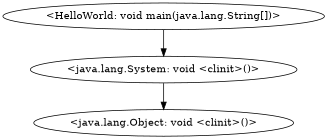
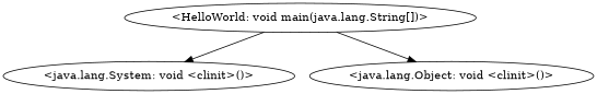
  digraph {
    "<HelloWorld: void main(java.lang.String[])>"
    "<java.lang.System: void <clinit>()>"
    "<java.lang.Object: void <clinit>()>"
    "<HelloWorld: void main(java.lang.String[])>" -> "<java.lang.System: void <clinit>()>"
-   "<java.lang.System: void <clinit>()>" -> "<java.lang.Object: void <clinit>()>"
+   "<HelloWorld: void main(java.lang.String[])>" -> "<java.lang.Object: void <clinit>()>"
  }
